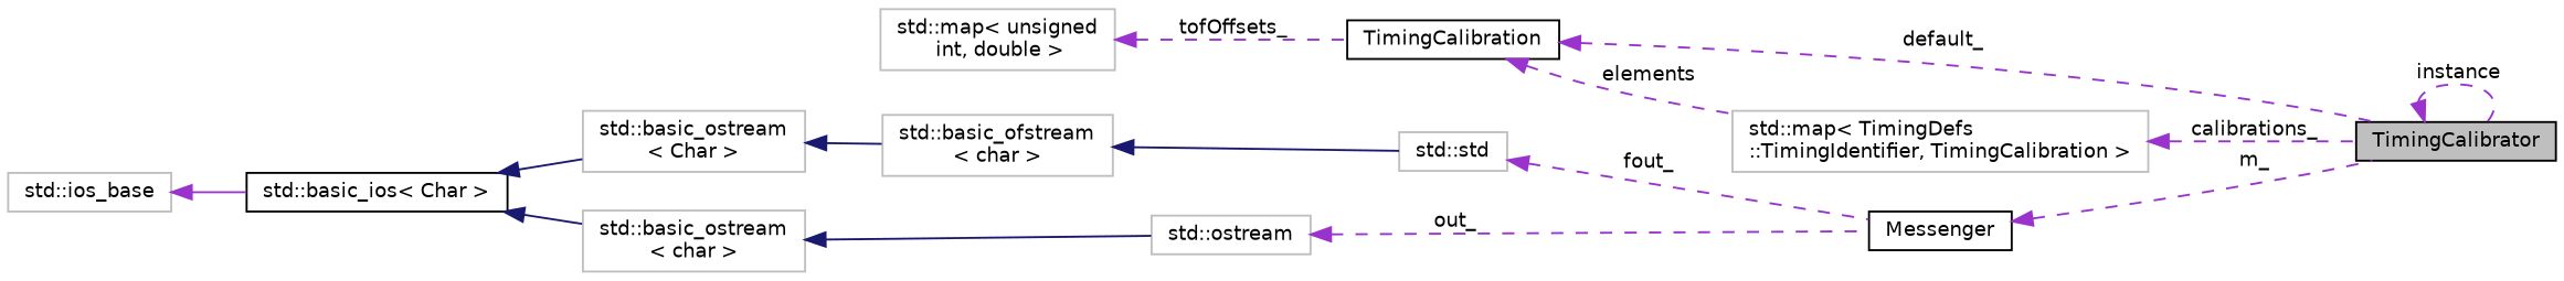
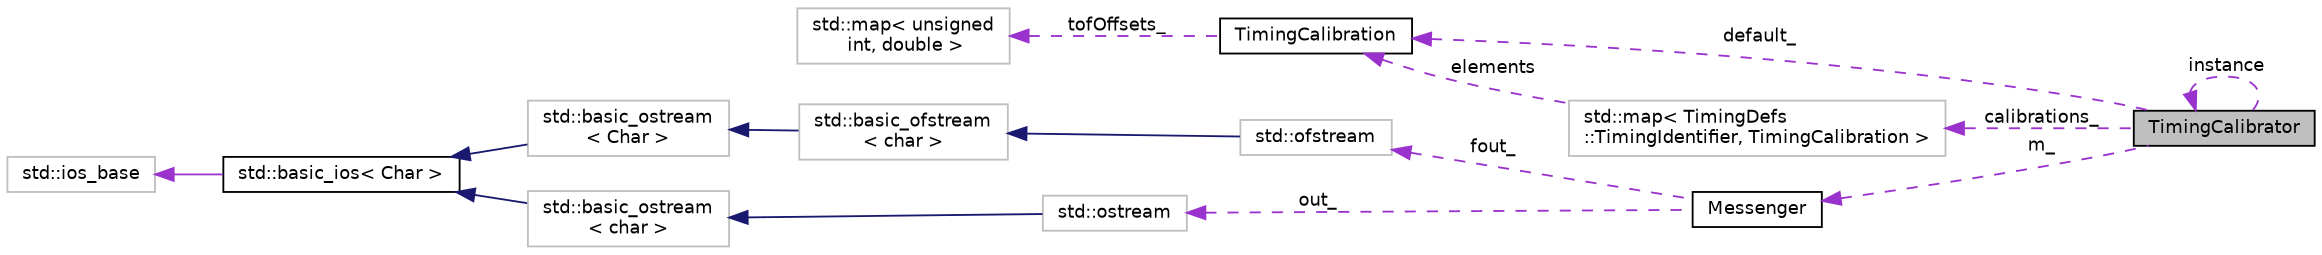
  digraph {
    rankdir=LR
    node [color=grey75 fillcolor=white fontname=Helvetica fontsize=10 shape=record style=filled]
    edge [color=darkorchid3 dir=back fontname=Helvetica fontsize=10 labelfontname=Helvetica labelfontsize=10 style=dashed]
    n1 [color=black fillcolor=grey75 fontcolor=black height=0.2 label=TimingCalibrator width=0.4]
    n2 [height=0.2 label="std::map\< TimingDefs\l::TimingIdentifier, TimingCalibration \>" width=0.4]
    n3 [color=black height=0.2 label=TimingCalibration width=0.4]
    n4 [height=0.2 label="std::map\< unsigned\l int, double \>" width=0.4]
    n5 [color=black height=0.2 label=Messenger width=0.4]
-   n6 [height=0.2 label="std::std" width=0.4]
+   n6 [height=0.2 label="std::ofstream" width=0.4]
    n7 [height=0.2 label="std::basic_ofstream\l\< char \>" width=0.4]
    n8 [height=0.2 label="std::basic_ostream\l\< Char \>" width=0.4]
    n9 [color=black height=0.2 label="std::basic_ios\< Char \>" width=0.4]
    n10 [height=0.2 label="std::basic_ostream\l\< char \>" width=0.4]
    n11 [height=0.2 label="std::ostream" width=0.4]
    n12 [height=0.2 label="std::ios_base" width=0.4]
    n1 -> n1 [label=" instance"]
    n2 -> n1 [label=" calibrations_"]
    n3 -> n1 [label=" default_"]
    n3 -> n2 [label=" elements"]
    n4 -> n3 [label=" tofOffsets_"]
    n5 -> n1 [label=" m_"]
    n6 -> n5 [label=" fout_"]
    n7 -> n6 [color=midnightblue style=solid]
    n8 -> n7 [color=midnightblue style=solid]
    n9 -> n8 [color=midnightblue style=solid]
    n9 -> n10 [color=midnightblue style=solid]
    n10 -> n11 [color=midnightblue style=solid]
    n11 -> n5 [label=" out_"]
    n12 -> n9 [style=solid]
  }
